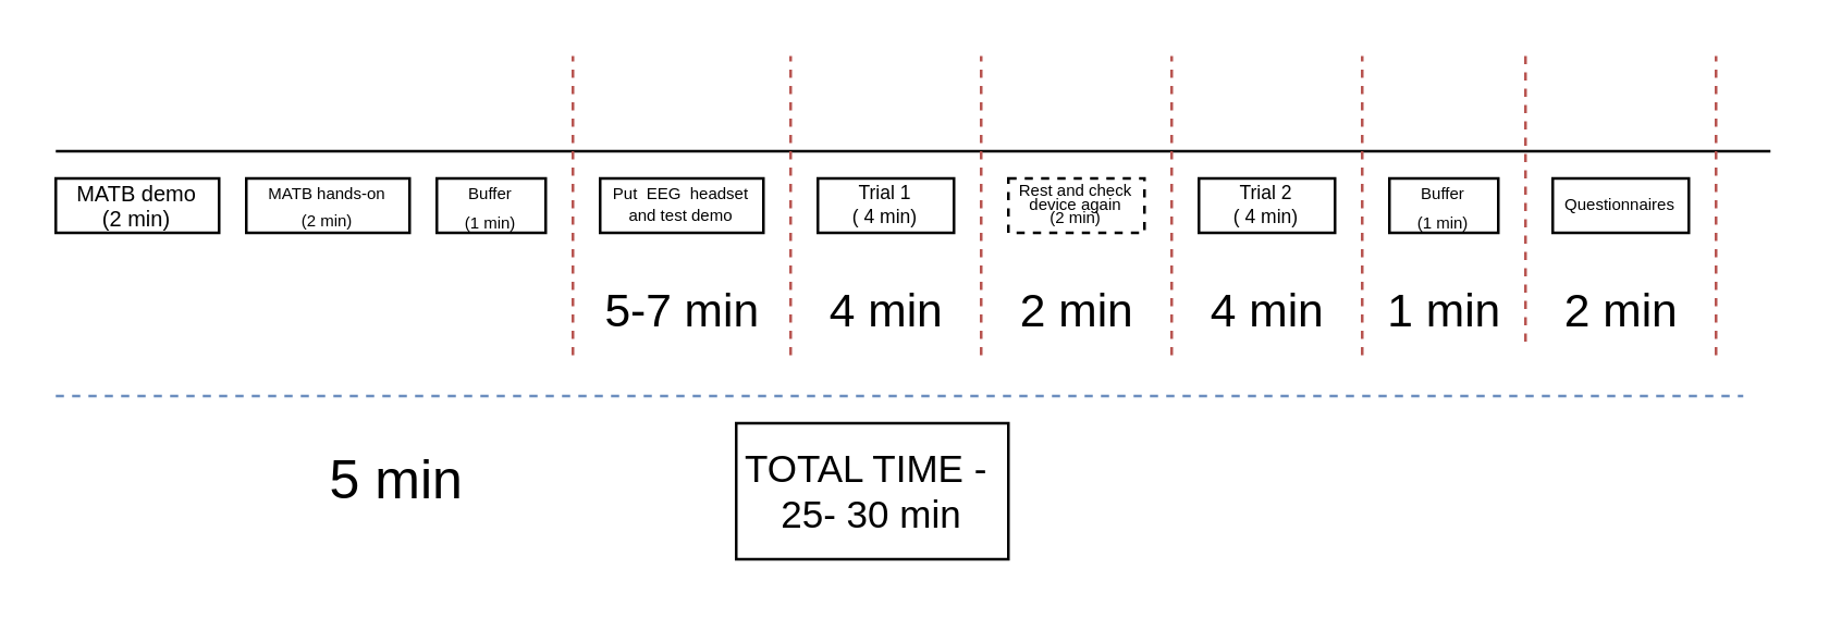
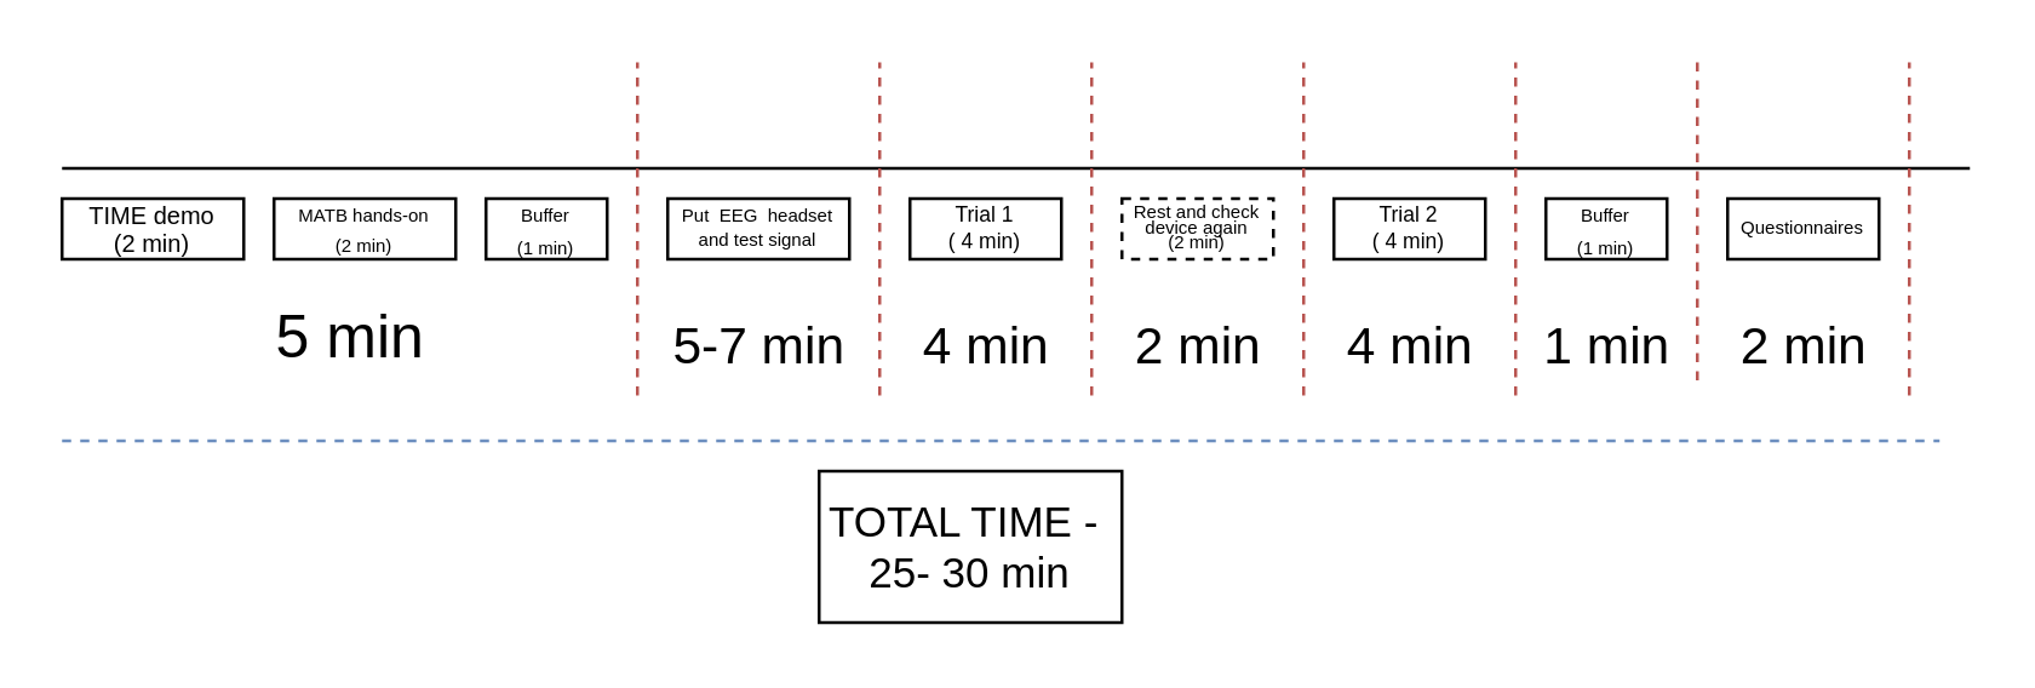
  <mxCell id="0" />
  <mxCell id="1" parent="0" />
  <mxCell id="2" value="" style="endArrow=none;html=1;rounded=0;" edge="1" parent="1"><mxGeometry width="50" height="50" relative="1" as="geometry"><mxPoint x="20" y="55" as="sourcePoint" /><mxPoint x="650" y="55" as="targetPoint" /></mxGeometry></mxCell>
- <mxCell id="3" value="&lt;p style=&quot;line-height: 60%;&quot;&gt;&lt;font style=&quot;font-size: 8px;&quot;&gt;MATB demo&lt;br&gt;(2 min)&lt;/font&gt;&lt;/p&gt;" style="rounded=0;whiteSpace=wrap;html=1;" vertex="1" parent="1"><mxGeometry x="20" y="65" width="60" height="20" as="geometry" /></mxCell>
+ <mxCell id="3" value="&lt;p style=&quot;line-height: 60%;&quot;&gt;&lt;font style=&quot;font-size: 8px;&quot;&gt;TIME demo&lt;br&gt;(2 min)&lt;/font&gt;&lt;/p&gt;" style="rounded=0;whiteSpace=wrap;html=1;" vertex="1" parent="1"><mxGeometry x="20" y="65" width="60" height="20" as="geometry" /></mxCell>
  <mxCell id="4" value="&lt;p style=&quot;line-height: 60%;&quot;&gt;&lt;font style=&quot;font-size: 6px;&quot;&gt;MATB hands-on&lt;br&gt;(2 min)&lt;/font&gt;&lt;/p&gt;" style="rounded=0;whiteSpace=wrap;html=1;" vertex="1" parent="1"><mxGeometry x="90" y="65" width="60" height="20" as="geometry" /></mxCell>
  <mxCell id="5" value="&lt;p style=&quot;line-height: 70%;&quot;&gt;&lt;span style=&quot;font-size: 6px;&quot;&gt;Buffer&lt;br&gt;(1 min)&lt;br&gt;&lt;/span&gt;&lt;/p&gt;" style="rounded=0;whiteSpace=wrap;html=1;" vertex="1" parent="1"><mxGeometry x="160" y="65" width="40" height="20" as="geometry" /></mxCell>
- <mxCell id="6" value="&lt;font style=&quot;font-size: 20px;&quot;&gt;5 min&lt;/font&gt;" style="text;html=1;align=center;verticalAlign=middle;resizable=0;points=[];autosize=1;strokeColor=none;fillColor=none;fontSize=10;" vertex="1" parent="1"><mxGeometry x="110" y="155" width="70" height="40" as="geometry" /></mxCell>
+ <mxCell id="6" value="&lt;font style=&quot;font-size: 20px;&quot;&gt;5 min&lt;/font&gt;" style="text;html=1;align=center;verticalAlign=middle;resizable=0;points=[];autosize=1;strokeColor=none;fillColor=none;fontSize=10;" vertex="1" parent="1"><mxGeometry x="80" y="90" width="70" height="40" as="geometry" /></mxCell>
  <mxCell id="7" value="" style="endArrow=none;dashed=1;html=1;rounded=0;fontSize=20;fillColor=#f8cecc;strokeColor=#b85450;" edge="1" parent="1"><mxGeometry width="50" height="50" relative="1" as="geometry"><mxPoint x="210" y="130" as="sourcePoint" /><mxPoint x="210" y="20" as="targetPoint" /></mxGeometry></mxCell>
- <mxCell id="8" value="Put&amp;nbsp; EEG&amp;nbsp; headset&lt;br&gt;and test demo" style="rounded=0;whiteSpace=wrap;html=1;fontSize=6;" vertex="1" parent="1"><mxGeometry x="220" y="65" width="60" height="20" as="geometry" /></mxCell>
+ <mxCell id="8" value="Put&amp;nbsp; EEG&amp;nbsp; headset&lt;br&gt;and test signal" style="rounded=0;whiteSpace=wrap;html=1;fontSize=6;" vertex="1" parent="1"><mxGeometry x="220" y="65" width="60" height="20" as="geometry" /></mxCell>
  <mxCell id="9" value="&lt;font style=&quot;font-size: 17px;&quot;&gt;5-7 min&lt;/font&gt;" style="text;html=1;align=center;verticalAlign=middle;resizable=0;points=[];autosize=1;strokeColor=none;fillColor=none;fontSize=10;" vertex="1" parent="1"><mxGeometry x="210" y="100" width="80" height="30" as="geometry" /></mxCell>
  <mxCell id="10" value="" style="endArrow=none;dashed=1;html=1;rounded=0;fontSize=20;fillColor=#f8cecc;strokeColor=#b85450;" edge="1" parent="1"><mxGeometry width="50" height="50" relative="1" as="geometry"><mxPoint x="290" y="130" as="sourcePoint" /><mxPoint x="290" y="20" as="targetPoint" /></mxGeometry></mxCell>
  <mxCell id="11" value="&lt;p style=&quot;line-height: 120%; font-size: 7px;&quot;&gt;&lt;font style=&quot;font-size: 7px;&quot;&gt;Trial 1&lt;br&gt;( 4 min)&lt;/font&gt;&lt;/p&gt;" style="rounded=0;whiteSpace=wrap;html=1;fontSize=17;" vertex="1" parent="1"><mxGeometry x="300" y="65" width="50" height="20" as="geometry" /></mxCell>
  <mxCell id="12" value="" style="endArrow=none;dashed=1;html=1;rounded=0;fontSize=20;fillColor=#f8cecc;strokeColor=#b85450;" edge="1" parent="1"><mxGeometry width="50" height="50" relative="1" as="geometry"><mxPoint x="360" y="130" as="sourcePoint" /><mxPoint x="360" y="20" as="targetPoint" /></mxGeometry></mxCell>
  <mxCell id="13" value="&lt;p style=&quot;line-height: 80%; font-size: 6px;&quot;&gt;&lt;span style=&quot;&quot;&gt;Rest and check device&amp;nbsp;again&lt;br&gt;(2 min)&lt;br&gt;&lt;/span&gt;&lt;/p&gt;" style="rounded=0;whiteSpace=wrap;html=1;dashed=1;" vertex="1" parent="1"><mxGeometry x="370" y="65" width="50" height="20" as="geometry" /></mxCell>
  <mxCell id="14" value="" style="endArrow=none;dashed=1;html=1;rounded=0;fontSize=20;fillColor=#f8cecc;strokeColor=#b85450;" edge="1" parent="1"><mxGeometry width="50" height="50" relative="1" as="geometry"><mxPoint x="430" y="130" as="sourcePoint" /><mxPoint x="430" y="20" as="targetPoint" /></mxGeometry></mxCell>
  <mxCell id="15" value="&lt;p style=&quot;line-height: 120%; font-size: 7px;&quot;&gt;&lt;font style=&quot;font-size: 7px;&quot;&gt;Trial 2&lt;br&gt;( 4 min)&lt;/font&gt;&lt;/p&gt;" style="rounded=0;whiteSpace=wrap;html=1;fontSize=17;" vertex="1" parent="1"><mxGeometry x="440" y="65" width="50" height="20" as="geometry" /></mxCell>
  <mxCell id="16" value="" style="endArrow=none;dashed=1;html=1;rounded=0;fontSize=20;fillColor=#f8cecc;strokeColor=#b85450;" edge="1" parent="1"><mxGeometry width="50" height="50" relative="1" as="geometry"><mxPoint x="500" y="130" as="sourcePoint" /><mxPoint x="500" y="20" as="targetPoint" /></mxGeometry></mxCell>
  <mxCell id="17" value="&lt;p style=&quot;line-height: 70%;&quot;&gt;&lt;span style=&quot;font-size: 6px;&quot;&gt;Buffer&lt;br&gt;(1 min)&lt;br&gt;&lt;/span&gt;&lt;/p&gt;" style="rounded=0;whiteSpace=wrap;html=1;" vertex="1" parent="1"><mxGeometry x="510" y="65" width="40" height="20" as="geometry" /></mxCell>
  <mxCell id="18" value="" style="endArrow=none;dashed=1;html=1;rounded=0;fontSize=20;fillColor=#f8cecc;strokeColor=#b85450;startArrow=none;" edge="1" parent="1"><mxGeometry width="50" height="50" relative="1" as="geometry"><mxPoint x="560" y="125" as="sourcePoint" /><mxPoint x="560" y="20" as="targetPoint" /></mxGeometry></mxCell>
  <mxCell id="19" value="&lt;p style=&quot;line-height: 80%; font-size: 6px;&quot;&gt;&lt;span style=&quot;&quot;&gt;Questionnaires&lt;/span&gt;&lt;/p&gt;" style="rounded=0;whiteSpace=wrap;html=1;" vertex="1" parent="1"><mxGeometry x="570" y="65" width="50" height="20" as="geometry" /></mxCell>
  <mxCell id="20" value="" style="endArrow=none;dashed=1;html=1;rounded=0;fontSize=20;fillColor=#f8cecc;strokeColor=#b85450;" edge="1" parent="1"><mxGeometry width="50" height="50" relative="1" as="geometry"><mxPoint x="630" y="130" as="sourcePoint" /><mxPoint x="630" y="20" as="targetPoint" /></mxGeometry></mxCell>
  <mxCell id="21" value="&lt;font style=&quot;font-size: 17px;&quot;&gt;4 min&lt;/font&gt;" style="text;html=1;align=center;verticalAlign=middle;resizable=0;points=[];autosize=1;strokeColor=none;fillColor=none;fontSize=10;" vertex="1" parent="1"><mxGeometry x="290" y="100" width="70" height="30" as="geometry" /></mxCell>
  <mxCell id="22" value="&lt;font style=&quot;font-size: 17px;&quot;&gt;2 min&lt;/font&gt;" style="text;html=1;align=center;verticalAlign=middle;resizable=0;points=[];autosize=1;strokeColor=none;fillColor=none;fontSize=10;" vertex="1" parent="1"><mxGeometry x="360" y="100" width="70" height="30" as="geometry" /></mxCell>
  <mxCell id="23" value="&lt;font style=&quot;font-size: 17px;&quot;&gt;4 min&lt;/font&gt;" style="text;html=1;align=center;verticalAlign=middle;resizable=0;points=[];autosize=1;strokeColor=none;fillColor=none;fontSize=10;" vertex="1" parent="1"><mxGeometry x="430" y="100" width="70" height="30" as="geometry" /></mxCell>
  <mxCell id="24" value="" style="endArrow=none;dashed=1;html=1;rounded=0;fontSize=20;fillColor=#f8cecc;strokeColor=#b85450;" edge="1" parent="1" target="25"><mxGeometry width="50" height="50" relative="1" as="geometry"><mxPoint x="560" y="130" as="sourcePoint" /><mxPoint x="560" y="20" as="targetPoint" /></mxGeometry></mxCell>
  <mxCell id="25" value="&lt;font style=&quot;font-size: 17px;&quot;&gt;1 min&lt;/font&gt;" style="text;html=1;align=center;verticalAlign=middle;resizable=0;points=[];autosize=1;strokeColor=none;fillColor=none;fontSize=10;" vertex="1" parent="1"><mxGeometry x="495" y="100" width="70" height="30" as="geometry" /></mxCell>
  <mxCell id="26" value="&lt;font style=&quot;font-size: 17px;&quot;&gt;2 min&lt;/font&gt;" style="text;html=1;align=center;verticalAlign=middle;resizable=0;points=[];autosize=1;strokeColor=none;fillColor=none;fontSize=10;" vertex="1" parent="1"><mxGeometry x="560" y="100" width="70" height="30" as="geometry" /></mxCell>
  <mxCell id="27" value="" style="endArrow=none;dashed=1;html=1;rounded=0;fontSize=6;fillColor=#dae8fc;strokeColor=#6c8ebf;" edge="1" parent="1"><mxGeometry width="50" height="50" relative="1" as="geometry"><mxPoint x="20" y="145" as="sourcePoint" /><mxPoint x="640" y="145" as="targetPoint" /></mxGeometry></mxCell>
  <mxCell id="28" value="&lt;font style=&quot;font-size: 14px;&quot;&gt;TOTAL TIME -&amp;nbsp; 25- 30 min&lt;/font&gt;" style="rounded=0;whiteSpace=wrap;html=1;fontSize=6;" vertex="1" parent="1"><mxGeometry x="270" y="155" width="100" height="50" as="geometry" /></mxCell>
